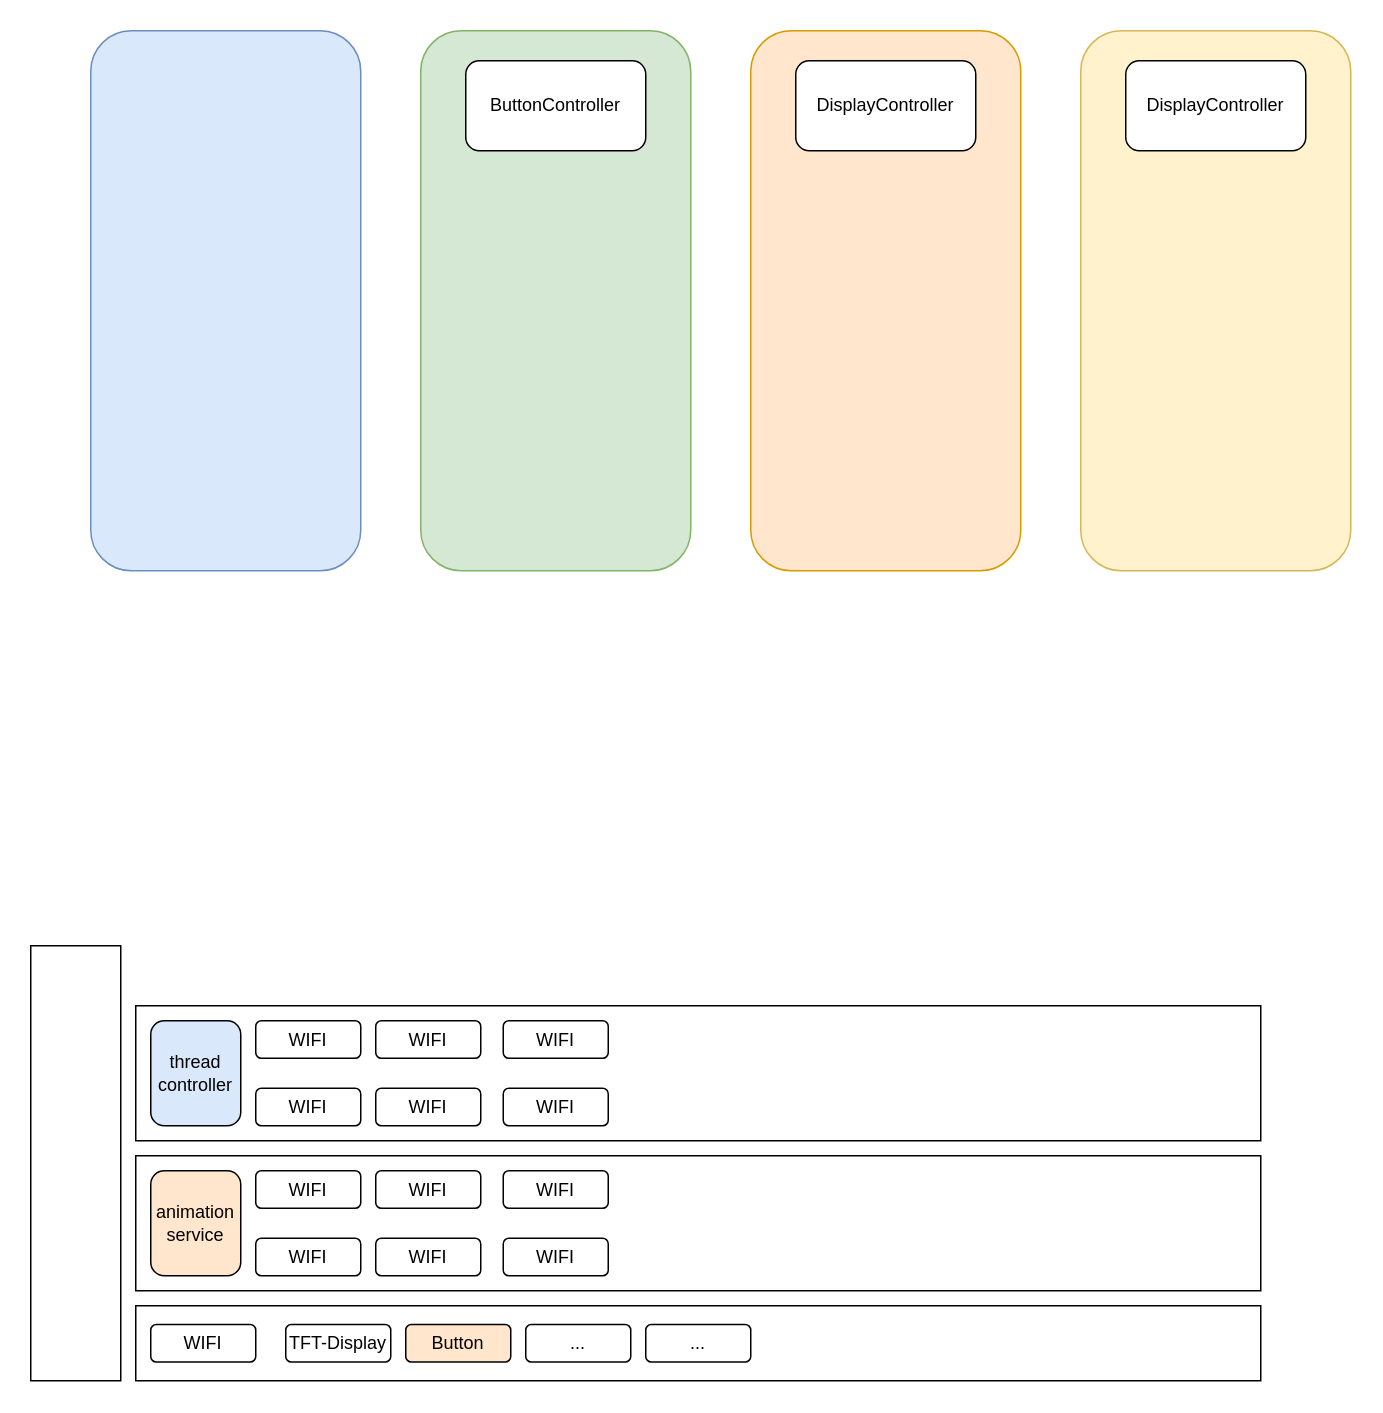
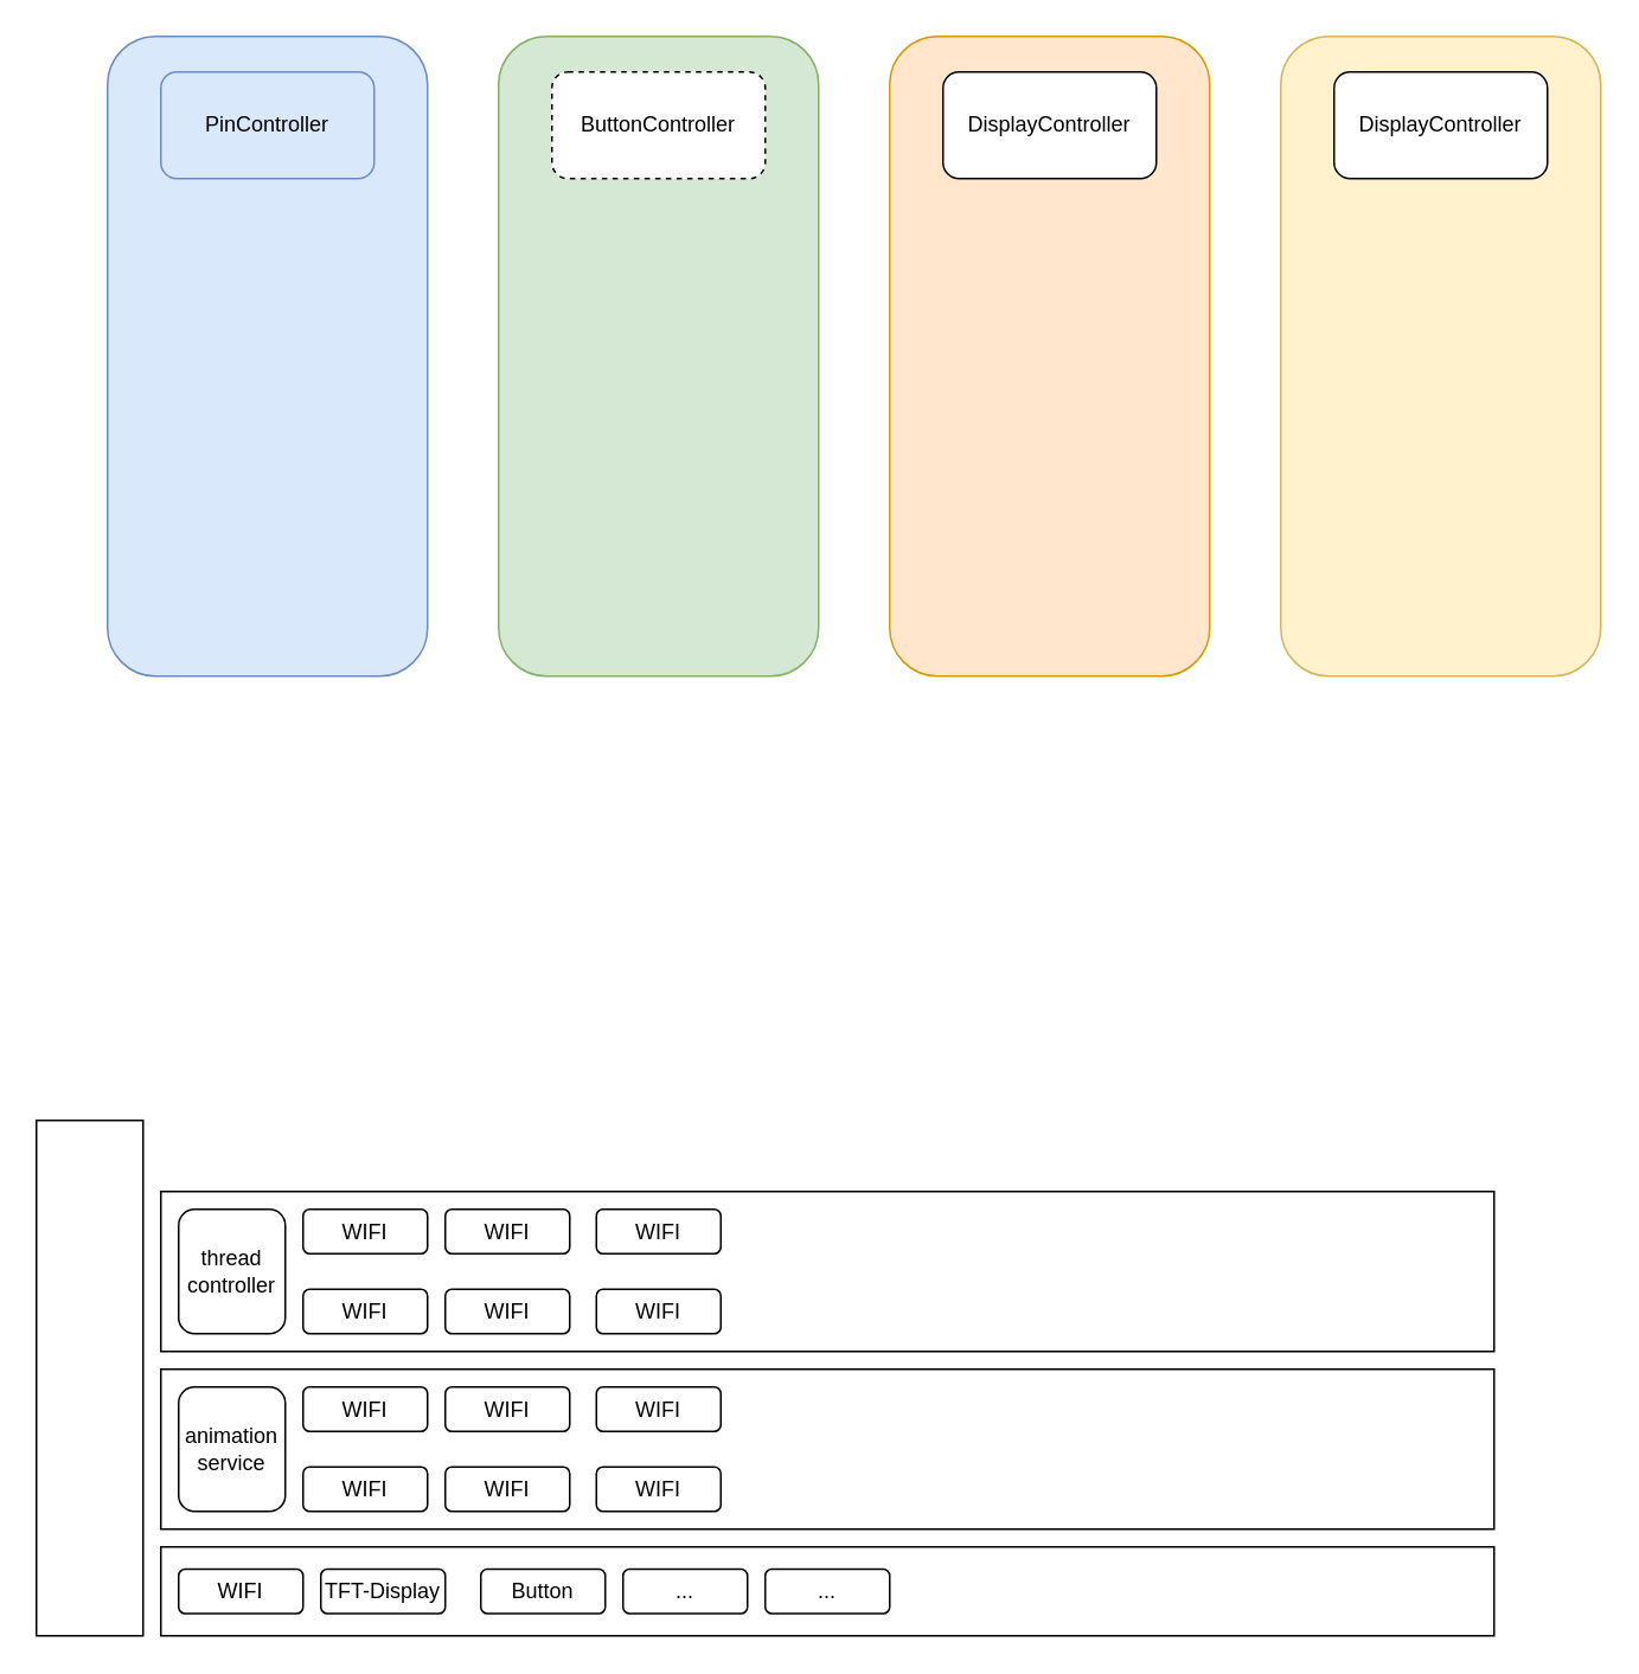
  <mxCell id="0" />
  <mxCell id="1" parent="0" />
  <mxCell id="2" value="" style="rounded=0;whiteSpace=wrap;html=1;fillColor=none;" parent="1" vertex="1"><mxGeometry x="90" y="770" width="750" height="90" as="geometry" /></mxCell>
  <mxCell id="3" value="" style="rounded=1;whiteSpace=wrap;html=1;fillColor=#dae8fc;strokeColor=#6c8ebf;" parent="1" vertex="1"><mxGeometry x="60" y="20" width="180" height="360" as="geometry" /></mxCell>
  <mxCell id="4" value="" style="rounded=1;whiteSpace=wrap;html=1;fillColor=#d5e8d4;strokeColor=#82b366;" parent="1" vertex="1"><mxGeometry x="280" y="20" width="180" height="360" as="geometry" /></mxCell>
  <mxCell id="5" value="" style="rounded=1;whiteSpace=wrap;html=1;fillColor=#ffe6cc;strokeColor=#d79b00;" parent="1" vertex="1"><mxGeometry x="500" y="20" width="180" height="360" as="geometry" /></mxCell>
+ <mxCell id="6" value="PinController" style="rounded=1;whiteSpace=wrap;html=1;fillColor=#dae8fc;strokeColor=#6c8ebf;fillStyle=auto;" parent="1" vertex="1"><mxGeometry x="90" y="40" width="120" height="60" as="geometry" /></mxCell>
  <mxCell id="7" value="DisplayController" style="rounded=1;whiteSpace=wrap;html=1;" parent="1" vertex="1"><mxGeometry x="530" y="40" width="120" height="60" as="geometry" /></mxCell>
- <mxCell id="8" value="ButtonController" style="rounded=1;whiteSpace=wrap;html=1;" parent="1" vertex="1"><mxGeometry x="310" y="40" width="120" height="60" as="geometry" /></mxCell>
+ <mxCell id="8" value="ButtonController" style="rounded=1;whiteSpace=wrap;html=1;dashed=1;" parent="1" vertex="1"><mxGeometry x="310" y="40" width="120" height="60" as="geometry" /></mxCell>
  <mxCell id="9" value="" style="rounded=1;whiteSpace=wrap;html=1;fillColor=#fff2cc;strokeColor=#d6b656;" parent="1" vertex="1"><mxGeometry x="720" y="20" width="180" height="360" as="geometry" /></mxCell>
  <mxCell id="10" value="DisplayController" style="rounded=1;whiteSpace=wrap;html=1;" parent="1" vertex="1"><mxGeometry x="750" y="40" width="120" height="60" as="geometry" /></mxCell>
- <mxCell id="11" value="animation&lt;br&gt;service" style="rounded=1;whiteSpace=wrap;html=1;fillColor=#ffe6cc;" parent="1" vertex="1"><mxGeometry x="100" y="780" width="60" height="70" as="geometry" /></mxCell>
+ <mxCell id="11" value="animation&lt;br&gt;service" style="rounded=1;whiteSpace=wrap;html=1;" parent="1" vertex="1"><mxGeometry x="100" y="780" width="60" height="70" as="geometry" /></mxCell>
  <mxCell id="12" value="" style="rounded=0;whiteSpace=wrap;html=1;fillColor=none;" parent="1" vertex="1"><mxGeometry x="90" y="870" width="750" height="50" as="geometry" /></mxCell>
  <mxCell id="13" value="WIFI" style="rounded=1;whiteSpace=wrap;html=1;" parent="1" vertex="1"><mxGeometry x="100" y="882.5" width="70" height="25" as="geometry" /></mxCell>
- <mxCell id="14" value="TFT-Display" style="rounded=1;whiteSpace=wrap;html=1;" parent="1" vertex="1"><mxGeometry x="190" y="882.5" width="70" height="25" as="geometry" /></mxCell>
- <mxCell id="15" value="Button" style="rounded=1;whiteSpace=wrap;html=1;fillColor=#ffe6cc;" parent="1" vertex="1"><mxGeometry x="270" y="882.5" width="70" height="25" as="geometry" /></mxCell>
+ <mxCell id="14" value="TFT-Display" style="rounded=1;whiteSpace=wrap;html=1;" parent="1" vertex="1"><mxGeometry x="180" y="882.5" width="70" height="25" as="geometry" /></mxCell>
+ <mxCell id="15" value="Button" style="rounded=1;whiteSpace=wrap;html=1;" parent="1" vertex="1"><mxGeometry x="270" y="882.5" width="70" height="25" as="geometry" /></mxCell>
  <mxCell id="16" value="..." style="rounded=1;whiteSpace=wrap;html=1;" parent="1" vertex="1"><mxGeometry x="350" y="882.5" width="70" height="25" as="geometry" /></mxCell>
  <mxCell id="17" value="..." style="rounded=1;whiteSpace=wrap;html=1;" parent="1" vertex="1"><mxGeometry x="430" y="882.5" width="70" height="25" as="geometry" /></mxCell>
  <mxCell id="18" value="WIFI" style="rounded=1;whiteSpace=wrap;html=1;" parent="1" vertex="1"><mxGeometry x="170" y="780" width="70" height="25" as="geometry" /></mxCell>
  <mxCell id="19" value="WIFI" style="rounded=1;whiteSpace=wrap;html=1;" parent="1" vertex="1"><mxGeometry x="170" y="825" width="70" height="25" as="geometry" /></mxCell>
  <mxCell id="20" value="WIFI" style="rounded=1;whiteSpace=wrap;html=1;" parent="1" vertex="1"><mxGeometry x="250" y="780" width="70" height="25" as="geometry" /></mxCell>
  <mxCell id="21" value="WIFI" style="rounded=1;whiteSpace=wrap;html=1;" parent="1" vertex="1"><mxGeometry x="250" y="825" width="70" height="25" as="geometry" /></mxCell>
  <mxCell id="22" value="WIFI" style="rounded=1;whiteSpace=wrap;html=1;" parent="1" vertex="1"><mxGeometry x="335" y="780" width="70" height="25" as="geometry" /></mxCell>
  <mxCell id="23" value="WIFI" style="rounded=1;whiteSpace=wrap;html=1;" parent="1" vertex="1"><mxGeometry x="335" y="825" width="70" height="25" as="geometry" /></mxCell>
  <mxCell id="24" value="" style="rounded=0;whiteSpace=wrap;html=1;fillColor=none;" parent="1" vertex="1"><mxGeometry x="90" y="670" width="750" height="90" as="geometry" /></mxCell>
- <mxCell id="25" value="thread&lt;br&gt;controller" style="rounded=1;whiteSpace=wrap;html=1;fillColor=#dae8fc;" parent="1" vertex="1"><mxGeometry x="100" y="680" width="60" height="70" as="geometry" /></mxCell>
+ <mxCell id="25" value="thread&lt;br&gt;controller" style="rounded=1;whiteSpace=wrap;html=1;" parent="1" vertex="1"><mxGeometry x="100" y="680" width="60" height="70" as="geometry" /></mxCell>
  <mxCell id="26" value="WIFI" style="rounded=1;whiteSpace=wrap;html=1;" parent="1" vertex="1"><mxGeometry x="170" y="680" width="70" height="25" as="geometry" /></mxCell>
  <mxCell id="27" value="WIFI" style="rounded=1;whiteSpace=wrap;html=1;" parent="1" vertex="1"><mxGeometry x="170" y="725" width="70" height="25" as="geometry" /></mxCell>
  <mxCell id="28" value="WIFI" style="rounded=1;whiteSpace=wrap;html=1;" parent="1" vertex="1"><mxGeometry x="250" y="680" width="70" height="25" as="geometry" /></mxCell>
  <mxCell id="29" value="WIFI" style="rounded=1;whiteSpace=wrap;html=1;" parent="1" vertex="1"><mxGeometry x="250" y="725" width="70" height="25" as="geometry" /></mxCell>
  <mxCell id="30" value="WIFI" style="rounded=1;whiteSpace=wrap;html=1;" parent="1" vertex="1"><mxGeometry x="335" y="680" width="70" height="25" as="geometry" /></mxCell>
  <mxCell id="31" value="WIFI" style="rounded=1;whiteSpace=wrap;html=1;" parent="1" vertex="1"><mxGeometry x="335" y="725" width="70" height="25" as="geometry" /></mxCell>
  <mxCell id="32" value="" style="rounded=0;whiteSpace=wrap;html=1;" parent="1" vertex="1"><mxGeometry x="20" y="630" width="60" height="290" as="geometry" /></mxCell>
